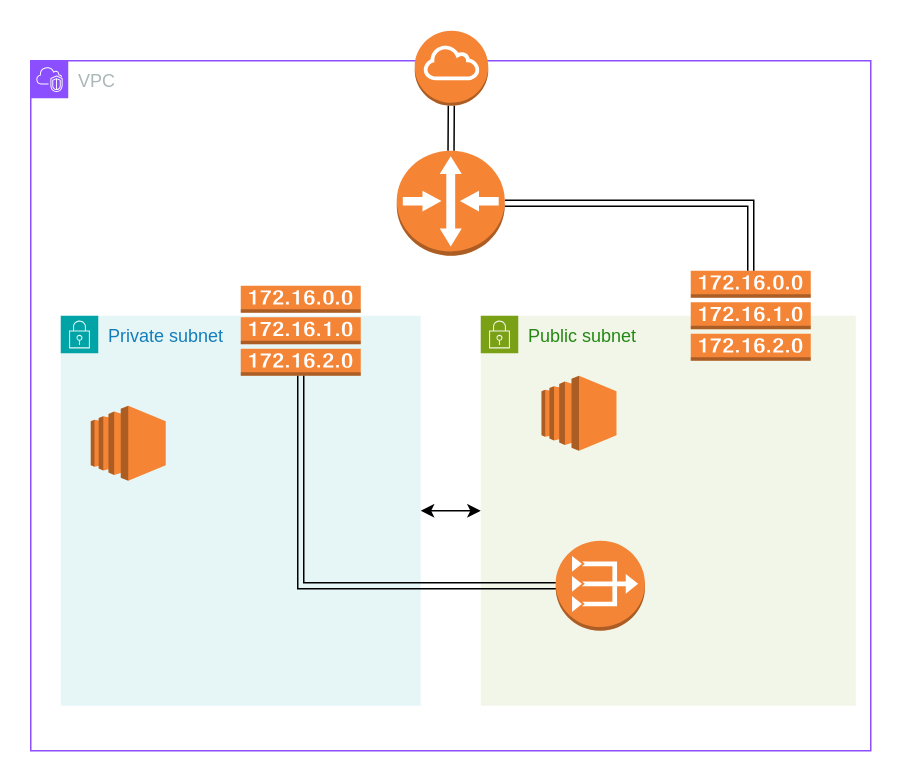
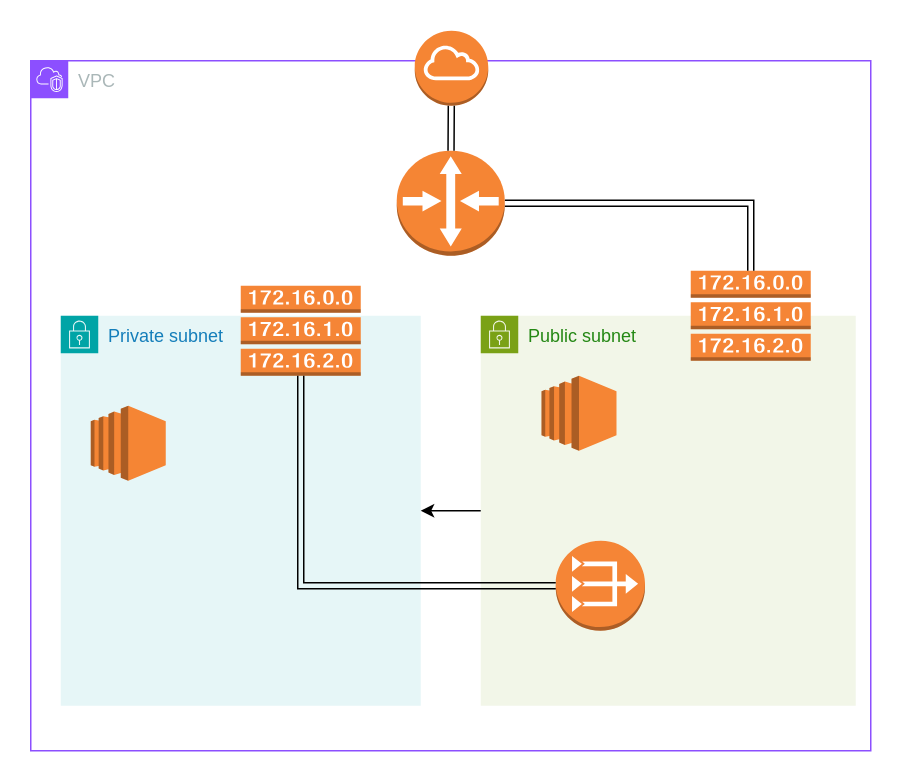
  <mxCell id="0" />
  <mxCell id="1" parent="0" />
  <mxCell id="2" value="VPC" style="points=[[0,0],[0.25,0],[0.5,0],[0.75,0],[1,0],[1,0.25],[1,0.5],[1,0.75],[1,1],[0.75,1],[0.5,1],[0.25,1],[0,1],[0,0.75],[0,0.5],[0,0.25]];outlineConnect=0;gradientColor=none;html=1;whiteSpace=wrap;fontSize=12;fontStyle=0;container=1;pointerEvents=0;collapsible=0;recursiveResize=0;shape=mxgraph.aws4.group;grIcon=mxgraph.aws4.group_vpc2;strokeColor=#8C4FFF;fillColor=none;verticalAlign=top;align=left;spacingLeft=30;fontColor=#AAB7B8;dashed=0;" parent="1" vertex="1"><mxGeometry x="20" y="40" width="560" height="460" as="geometry" /></mxCell>
  <mxCell id="3" value="Private subnet" style="points=[[0,0],[0.25,0],[0.5,0],[0.75,0],[1,0],[1,0.25],[1,0.5],[1,0.75],[1,1],[0.75,1],[0.5,1],[0.25,1],[0,1],[0,0.75],[0,0.5],[0,0.25]];outlineConnect=0;gradientColor=none;html=1;whiteSpace=wrap;fontSize=12;fontStyle=0;container=1;pointerEvents=0;collapsible=0;recursiveResize=0;shape=mxgraph.aws4.group;grIcon=mxgraph.aws4.group_security_group;grStroke=0;strokeColor=#00A4A6;fillColor=#E6F6F7;verticalAlign=top;align=left;spacingLeft=30;fontColor=#147EBA;dashed=0;" parent="2" vertex="1"><mxGeometry x="20" y="170" width="240" height="260" as="geometry" /></mxCell>
  <mxCell id="4" value="" style="outlineConnect=0;dashed=0;verticalLabelPosition=bottom;verticalAlign=top;align=center;html=1;shape=mxgraph.aws3.ec2;fillColor=#F58534;gradientColor=none;" parent="3" vertex="1"><mxGeometry x="20" y="60" width="50" height="50" as="geometry" /></mxCell>
  <mxCell id="5" value="Public subnet" style="points=[[0,0],[0.25,0],[0.5,0],[0.75,0],[1,0],[1,0.25],[1,0.5],[1,0.75],[1,1],[0.75,1],[0.5,1],[0.25,1],[0,1],[0,0.75],[0,0.5],[0,0.25]];outlineConnect=0;gradientColor=none;html=1;whiteSpace=wrap;fontSize=12;fontStyle=0;container=1;pointerEvents=0;collapsible=0;recursiveResize=0;shape=mxgraph.aws4.group;grIcon=mxgraph.aws4.group_security_group;grStroke=0;strokeColor=#7AA116;fillColor=#F2F6E8;verticalAlign=top;align=left;spacingLeft=30;fontColor=#248814;dashed=0;" parent="2" vertex="1"><mxGeometry x="300" y="170" width="250" height="260" as="geometry" /></mxCell>
  <mxCell id="6" value="" style="outlineConnect=0;dashed=0;verticalLabelPosition=bottom;verticalAlign=top;align=center;html=1;shape=mxgraph.aws3.ec2;fillColor=#F58534;gradientColor=none;" parent="5" vertex="1"><mxGeometry x="40.5" y="40" width="50" height="50" as="geometry" /></mxCell>
  <mxCell id="7" value="" style="outlineConnect=0;dashed=0;verticalLabelPosition=bottom;verticalAlign=top;align=center;html=1;shape=mxgraph.aws3.vpc_nat_gateway;fillColor=#F58536;gradientColor=none;" parent="5" vertex="1"><mxGeometry x="50" y="150" width="59.5" height="60" as="geometry" /></mxCell>
  <mxCell id="8" value="" style="outlineConnect=0;dashed=0;verticalLabelPosition=bottom;verticalAlign=top;align=center;html=1;shape=mxgraph.aws3.route_table;fillColor=#F58536;gradientColor=none;" parent="5" vertex="1"><mxGeometry x="140" y="-30" width="80" height="60" as="geometry" /></mxCell>
  <mxCell id="9" style="edgeStyle=none;shape=link;rounded=0;orthogonalLoop=1;jettySize=auto;html=1;exitX=1;exitY=0.5;exitDx=0;exitDy=0;exitPerimeter=0;entryX=0.5;entryY=0;entryDx=0;entryDy=0;entryPerimeter=0;" parent="2" source="10" target="8" edge="1"><mxGeometry relative="1" as="geometry"><mxPoint x="320" as="targetPoint" /><Array as="points"><mxPoint x="480" y="95" /></Array></mxGeometry></mxCell>
  <mxCell id="10" value="" style="outlineConnect=0;dashed=0;verticalLabelPosition=bottom;verticalAlign=top;align=center;html=1;shape=mxgraph.aws3.router;fillColor=#F58534;gradientColor=none;" parent="2" vertex="1"><mxGeometry x="244" y="60" width="72" height="70" as="geometry" /></mxCell>
- <mxCell id="11" value="" style="endArrow=classic;startArrow=classic;html=1;rounded=0;" parent="2" source="3" target="5" edge="1"><mxGeometry width="50" height="50" relative="1" as="geometry"><mxPoint x="280" y="260" as="sourcePoint" /><mxPoint x="330" y="210" as="targetPoint" /><Array as="points" /></mxGeometry></mxCell>
+ <mxCell id="11" value="" style="endArrow=none;startArrow=classic;html=1;rounded=0;" parent="2" source="3" target="5" edge="1"><mxGeometry width="50" height="50" relative="1" as="geometry"><mxPoint x="280" y="260" as="sourcePoint" /><mxPoint x="330" y="210" as="targetPoint" /><Array as="points" /></mxGeometry></mxCell>
  <mxCell id="12" value="" style="outlineConnect=0;dashed=0;verticalLabelPosition=bottom;verticalAlign=top;align=center;html=1;shape=mxgraph.aws3.route_table;fillColor=#F58536;gradientColor=none;" parent="2" vertex="1"><mxGeometry x="140" y="150" width="80" height="60" as="geometry" /></mxCell>
  <mxCell id="13" style="edgeStyle=none;shape=link;rounded=0;orthogonalLoop=1;jettySize=auto;html=1;exitX=0.5;exitY=1;exitDx=0;exitDy=0;exitPerimeter=0;entryX=0;entryY=0.5;entryDx=0;entryDy=0;entryPerimeter=0;" parent="2" source="12" target="7" edge="1"><mxGeometry relative="1" as="geometry"><Array as="points"><mxPoint x="180" y="350" /></Array></mxGeometry></mxCell>
  <mxCell id="14" value="" style="outlineConnect=0;dashed=0;verticalLabelPosition=bottom;verticalAlign=top;align=center;html=1;shape=mxgraph.aws3.internet_gateway;fillColor=#F58534;gradientColor=none;" parent="1" vertex="1"><mxGeometry x="276" y="20" width="49" height="50" as="geometry" /></mxCell>
  <mxCell id="15" value="" style="edgeStyle=none;shape=link;rounded=0;orthogonalLoop=1;jettySize=auto;html=1;" parent="1" source="14" target="10" edge="1"><mxGeometry relative="1" as="geometry" /></mxCell>
